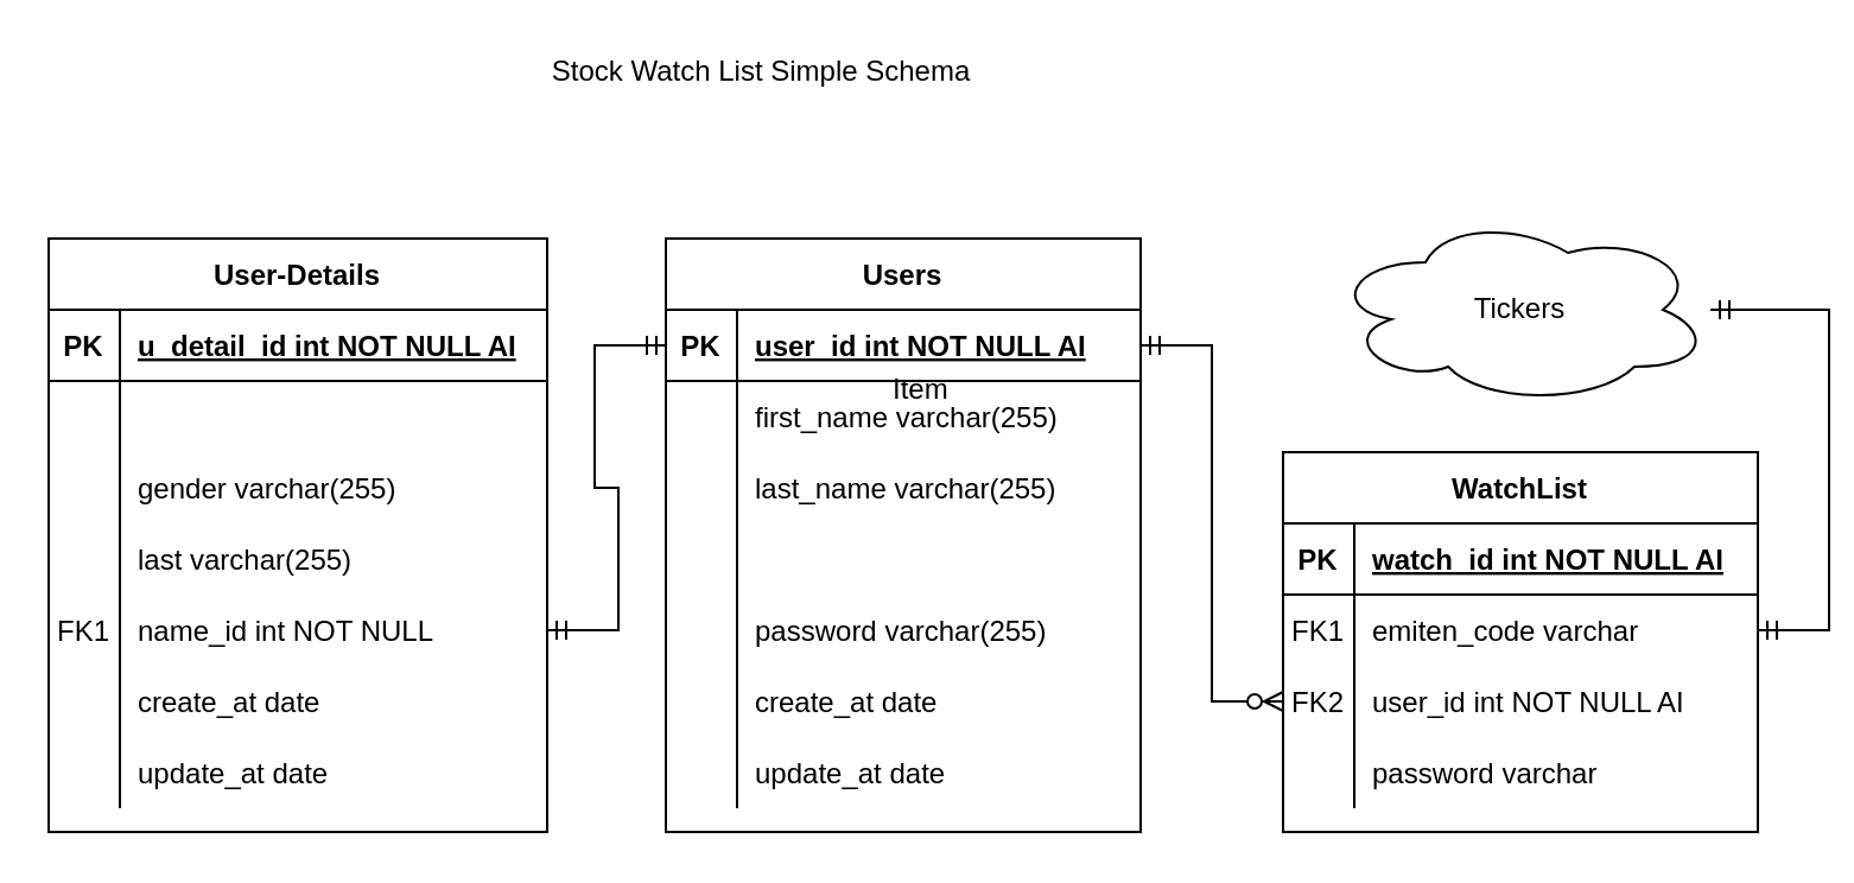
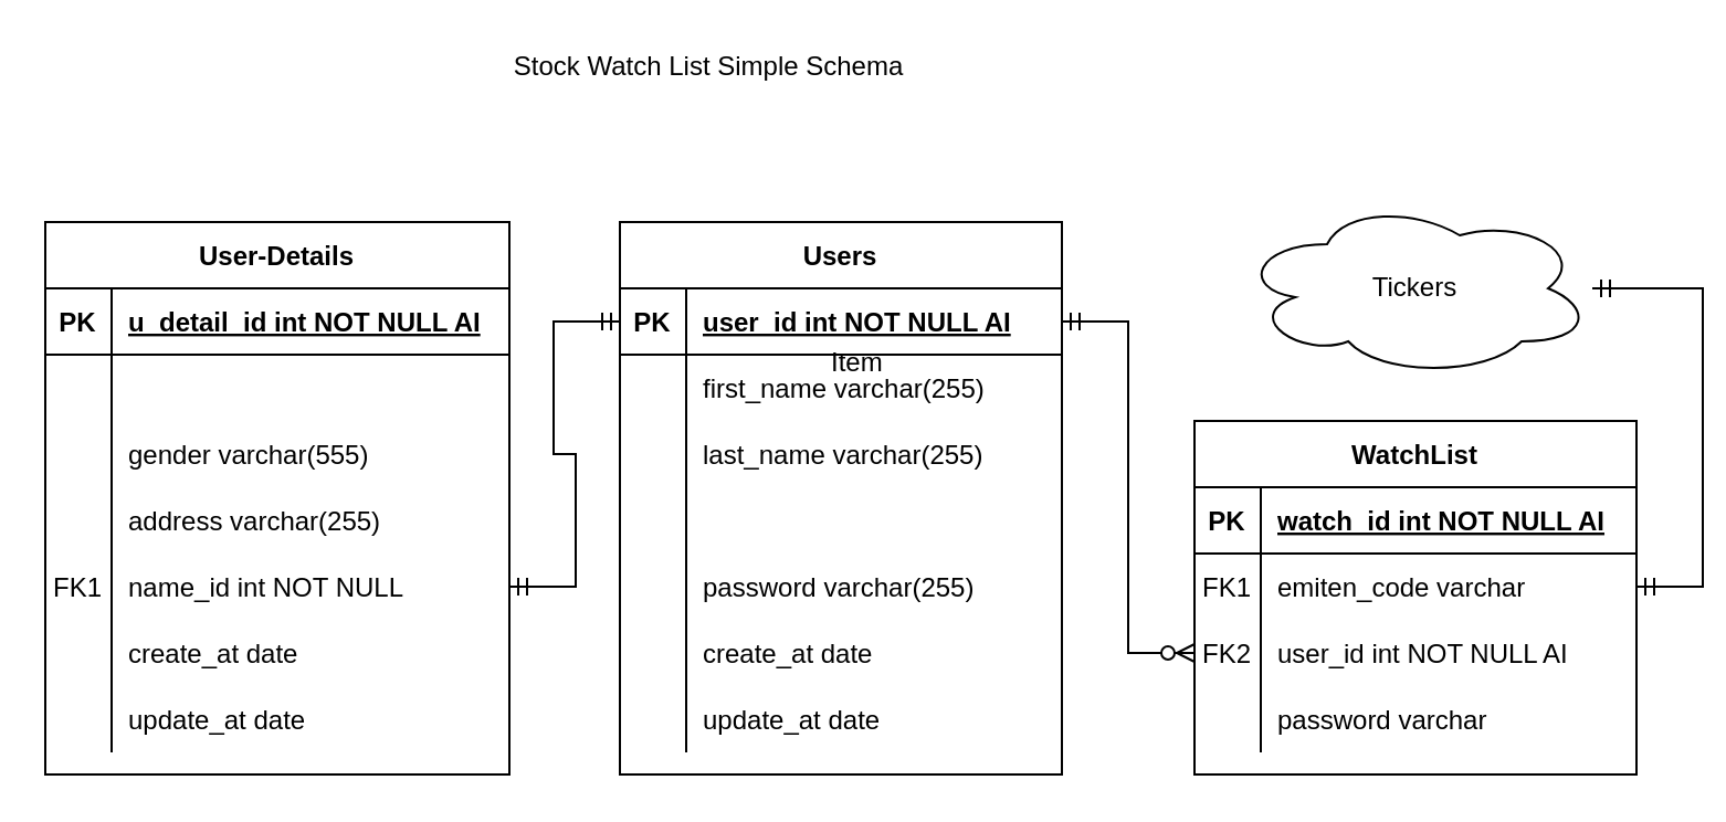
  <mxCell id="0" />
  <mxCell id="1" parent="0" />
  <mxCell id="2" value="Users" style="shape=table;startSize=30;container=1;collapsible=1;childLayout=tableLayout;fixedRows=1;rowLines=0;fontStyle=1;align=center;resizeLast=1;" parent="1" vertex="1"><mxGeometry x="280" y="100" width="200" height="250" as="geometry" /></mxCell>
  <mxCell id="3" value="" style="shape=partialRectangle;collapsible=0;dropTarget=0;pointerEvents=0;fillColor=none;top=0;left=0;bottom=1;right=0;points=[[0,0.5],[1,0.5]];portConstraint=eastwest;" parent="2" vertex="1"><mxGeometry y="30" width="200" height="30" as="geometry" /></mxCell>
  <mxCell id="4" value="PK" style="shape=partialRectangle;connectable=0;fillColor=none;top=0;left=0;bottom=0;right=0;fontStyle=1;overflow=hidden;" parent="3" vertex="1"><mxGeometry width="30" height="30" as="geometry" /></mxCell>
  <mxCell id="5" value="user_id int NOT NULL AI" style="shape=partialRectangle;connectable=0;fillColor=none;top=0;left=0;bottom=0;right=0;align=left;spacingLeft=6;fontStyle=5;overflow=hidden;" parent="3" vertex="1"><mxGeometry x="30" width="170" height="30" as="geometry" /></mxCell>
  <mxCell id="6" value="" style="shape=partialRectangle;collapsible=0;dropTarget=0;pointerEvents=0;fillColor=none;top=0;left=0;bottom=0;right=0;points=[[0,0.5],[1,0.5]];portConstraint=eastwest;" parent="2" vertex="1"><mxGeometry y="60" width="200" height="30" as="geometry" /></mxCell>
  <mxCell id="7" value="" style="shape=partialRectangle;connectable=0;fillColor=none;top=0;left=0;bottom=0;right=0;editable=1;overflow=hidden;" parent="6" vertex="1"><mxGeometry width="30" height="30" as="geometry" /></mxCell>
  <mxCell id="8" value="first_name varchar(255)" style="shape=partialRectangle;connectable=0;fillColor=none;top=0;left=0;bottom=0;right=0;align=left;spacingLeft=6;overflow=hidden;" parent="6" vertex="1"><mxGeometry x="30" width="170" height="30" as="geometry" /></mxCell>
  <mxCell id="9" value="" style="shape=partialRectangle;collapsible=0;dropTarget=0;pointerEvents=0;fillColor=none;top=0;left=0;bottom=0;right=0;points=[[0,0.5],[1,0.5]];portConstraint=eastwest;" parent="2" vertex="1"><mxGeometry y="90" width="200" height="30" as="geometry" /></mxCell>
  <mxCell id="10" value="" style="shape=partialRectangle;connectable=0;fillColor=none;top=0;left=0;bottom=0;right=0;editable=1;overflow=hidden;" parent="9" vertex="1"><mxGeometry width="30" height="30" as="geometry" /></mxCell>
  <mxCell id="11" value="last_name varchar(255)" style="shape=partialRectangle;connectable=0;fillColor=none;top=0;left=0;bottom=0;right=0;align=left;spacingLeft=6;overflow=hidden;" parent="9" vertex="1"><mxGeometry x="30" width="170" height="30" as="geometry" /></mxCell>
  <mxCell id="12" value="" style="shape=partialRectangle;collapsible=0;dropTarget=0;pointerEvents=0;fillColor=none;top=0;left=0;bottom=0;right=0;points=[[0,0.5],[1,0.5]];portConstraint=eastwest;" parent="2" vertex="1"><mxGeometry y="120" width="200" height="30" as="geometry" /></mxCell>
  <mxCell id="13" value="" style="shape=partialRectangle;connectable=0;fillColor=none;top=0;left=0;bottom=0;right=0;editable=1;overflow=hidden;" parent="12" vertex="1"><mxGeometry width="30" height="30" as="geometry" /></mxCell>
  <mxCell id="14" value="" style="shape=partialRectangle;collapsible=0;dropTarget=0;pointerEvents=0;fillColor=none;top=0;left=0;bottom=0;right=0;points=[[0,0.5],[1,0.5]];portConstraint=eastwest;" vertex="1" parent="2"><mxGeometry y="150" width="200" height="30" as="geometry" /></mxCell>
  <mxCell id="15" value="" style="shape=partialRectangle;connectable=0;fillColor=none;top=0;left=0;bottom=0;right=0;editable=1;overflow=hidden;" vertex="1" parent="14"><mxGeometry width="30" height="30" as="geometry" /></mxCell>
  <mxCell id="16" value="password varchar(255)" style="shape=partialRectangle;connectable=0;fillColor=none;top=0;left=0;bottom=0;right=0;align=left;spacingLeft=6;overflow=hidden;" vertex="1" parent="14"><mxGeometry x="30" width="170" height="30" as="geometry" /></mxCell>
  <mxCell id="17" value="" style="shape=partialRectangle;collapsible=0;dropTarget=0;pointerEvents=0;fillColor=none;top=0;left=0;bottom=0;right=0;points=[[0,0.5],[1,0.5]];portConstraint=eastwest;" vertex="1" parent="2"><mxGeometry y="180" width="200" height="30" as="geometry" /></mxCell>
  <mxCell id="18" value="" style="shape=partialRectangle;connectable=0;fillColor=none;top=0;left=0;bottom=0;right=0;editable=1;overflow=hidden;" vertex="1" parent="17"><mxGeometry width="30" height="30" as="geometry" /></mxCell>
  <mxCell id="19" value="create_at date" style="shape=partialRectangle;connectable=0;fillColor=none;top=0;left=0;bottom=0;right=0;align=left;spacingLeft=6;overflow=hidden;" vertex="1" parent="17"><mxGeometry x="30" width="170" height="30" as="geometry" /></mxCell>
  <mxCell id="20" value="" style="shape=partialRectangle;collapsible=0;dropTarget=0;pointerEvents=0;fillColor=none;top=0;left=0;bottom=0;right=0;points=[[0,0.5],[1,0.5]];portConstraint=eastwest;" vertex="1" parent="2"><mxGeometry y="210" width="200" height="30" as="geometry" /></mxCell>
  <mxCell id="21" value="" style="shape=partialRectangle;connectable=0;fillColor=none;top=0;left=0;bottom=0;right=0;editable=1;overflow=hidden;" vertex="1" parent="20"><mxGeometry width="30" height="30" as="geometry" /></mxCell>
  <mxCell id="22" value="update_at date" style="shape=partialRectangle;connectable=0;fillColor=none;top=0;left=0;bottom=0;right=0;align=left;spacingLeft=6;overflow=hidden;" vertex="1" parent="20"><mxGeometry x="30" width="170" height="30" as="geometry" /></mxCell>
  <mxCell id="23" value="User-Details" style="shape=table;startSize=30;container=1;collapsible=1;childLayout=tableLayout;fixedRows=1;rowLines=0;fontStyle=1;align=center;resizeLast=1;" vertex="1" parent="1"><mxGeometry x="20" y="100" width="210" height="250" as="geometry" /></mxCell>
  <mxCell id="24" value="" style="shape=partialRectangle;collapsible=0;dropTarget=0;pointerEvents=0;fillColor=none;top=0;left=0;bottom=1;right=0;points=[[0,0.5],[1,0.5]];portConstraint=eastwest;" vertex="1" parent="23"><mxGeometry y="30" width="210" height="30" as="geometry" /></mxCell>
  <mxCell id="25" value="PK" style="shape=partialRectangle;connectable=0;fillColor=none;top=0;left=0;bottom=0;right=0;fontStyle=1;overflow=hidden;" vertex="1" parent="24"><mxGeometry width="30" height="30" as="geometry" /></mxCell>
  <mxCell id="26" value="u_detail_id int NOT NULL AI" style="shape=partialRectangle;connectable=0;fillColor=none;top=0;left=0;bottom=0;right=0;align=left;spacingLeft=6;fontStyle=5;overflow=hidden;" vertex="1" parent="24"><mxGeometry x="30" width="180" height="30" as="geometry" /></mxCell>
  <mxCell id="27" value="" style="shape=partialRectangle;collapsible=0;dropTarget=0;pointerEvents=0;fillColor=none;top=0;left=0;bottom=0;right=0;points=[[0,0.5],[1,0.5]];portConstraint=eastwest;" vertex="1" parent="23"><mxGeometry y="60" width="210" height="30" as="geometry" /></mxCell>
  <mxCell id="28" value="" style="shape=partialRectangle;connectable=0;fillColor=none;top=0;left=0;bottom=0;right=0;editable=1;overflow=hidden;" vertex="1" parent="27"><mxGeometry width="30" height="30" as="geometry" /></mxCell>
  <mxCell id="29" value="" style="shape=partialRectangle;collapsible=0;dropTarget=0;pointerEvents=0;fillColor=none;top=0;left=0;bottom=0;right=0;points=[[0,0.5],[1,0.5]];portConstraint=eastwest;" vertex="1" parent="23"><mxGeometry y="90" width="210" height="30" as="geometry" /></mxCell>
  <mxCell id="30" value="" style="shape=partialRectangle;connectable=0;fillColor=none;top=0;left=0;bottom=0;right=0;editable=1;overflow=hidden;" vertex="1" parent="29"><mxGeometry width="30" height="30" as="geometry" /></mxCell>
- <mxCell id="31" value="gender varchar(255)" style="shape=partialRectangle;connectable=0;fillColor=none;top=0;left=0;bottom=0;right=0;align=left;spacingLeft=6;overflow=hidden;" vertex="1" parent="29"><mxGeometry x="30" width="180" height="30" as="geometry" /></mxCell>
+ <mxCell id="31" value="gender varchar(555)" style="shape=partialRectangle;connectable=0;fillColor=none;top=0;left=0;bottom=0;right=0;align=left;spacingLeft=6;overflow=hidden;" vertex="1" parent="29"><mxGeometry x="30" width="180" height="30" as="geometry" /></mxCell>
  <mxCell id="32" value="" style="shape=partialRectangle;collapsible=0;dropTarget=0;pointerEvents=0;fillColor=none;top=0;left=0;bottom=0;right=0;points=[[0,0.5],[1,0.5]];portConstraint=eastwest;" vertex="1" parent="23"><mxGeometry y="120" width="210" height="30" as="geometry" /></mxCell>
  <mxCell id="33" value="" style="shape=partialRectangle;connectable=0;fillColor=none;top=0;left=0;bottom=0;right=0;editable=1;overflow=hidden;" vertex="1" parent="32"><mxGeometry width="30" height="30" as="geometry" /></mxCell>
- <mxCell id="34" value="last varchar(255) " style="shape=partialRectangle;connectable=0;fillColor=none;top=0;left=0;bottom=0;right=0;align=left;spacingLeft=6;overflow=hidden;" vertex="1" parent="32"><mxGeometry x="30" width="180" height="30" as="geometry" /></mxCell>
+ <mxCell id="34" value="address varchar(255) " style="shape=partialRectangle;connectable=0;fillColor=none;top=0;left=0;bottom=0;right=0;align=left;spacingLeft=6;overflow=hidden;" vertex="1" parent="32"><mxGeometry x="30" width="180" height="30" as="geometry" /></mxCell>
  <mxCell id="35" value="" style="shape=partialRectangle;collapsible=0;dropTarget=0;pointerEvents=0;fillColor=none;top=0;left=0;bottom=0;right=0;points=[[0,0.5],[1,0.5]];portConstraint=eastwest;" vertex="1" parent="23"><mxGeometry y="150" width="210" height="30" as="geometry" /></mxCell>
  <mxCell id="36" value="FK1" style="shape=partialRectangle;connectable=0;fillColor=none;top=0;left=0;bottom=0;right=0;editable=1;overflow=hidden;" vertex="1" parent="35"><mxGeometry width="30" height="30" as="geometry" /></mxCell>
  <mxCell id="37" value="name_id int NOT NULL" style="shape=partialRectangle;connectable=0;fillColor=none;top=0;left=0;bottom=0;right=0;align=left;spacingLeft=6;overflow=hidden;" vertex="1" parent="35"><mxGeometry x="30" width="180" height="30" as="geometry" /></mxCell>
  <mxCell id="38" value="" style="shape=partialRectangle;collapsible=0;dropTarget=0;pointerEvents=0;fillColor=none;top=0;left=0;bottom=0;right=0;points=[[0,0.5],[1,0.5]];portConstraint=eastwest;" vertex="1" parent="23"><mxGeometry y="180" width="210" height="30" as="geometry" /></mxCell>
  <mxCell id="39" value="" style="shape=partialRectangle;connectable=0;fillColor=none;top=0;left=0;bottom=0;right=0;editable=1;overflow=hidden;" vertex="1" parent="38"><mxGeometry width="30" height="30" as="geometry" /></mxCell>
  <mxCell id="40" value="create_at date" style="shape=partialRectangle;connectable=0;fillColor=none;top=0;left=0;bottom=0;right=0;align=left;spacingLeft=6;overflow=hidden;" vertex="1" parent="38"><mxGeometry x="30" width="180" height="30" as="geometry" /></mxCell>
  <mxCell id="41" value="" style="shape=partialRectangle;collapsible=0;dropTarget=0;pointerEvents=0;fillColor=none;top=0;left=0;bottom=0;right=0;points=[[0,0.5],[1,0.5]];portConstraint=eastwest;" vertex="1" parent="23"><mxGeometry y="210" width="210" height="30" as="geometry" /></mxCell>
  <mxCell id="42" value="" style="shape=partialRectangle;connectable=0;fillColor=none;top=0;left=0;bottom=0;right=0;editable=1;overflow=hidden;" vertex="1" parent="41"><mxGeometry width="30" height="30" as="geometry" /></mxCell>
  <mxCell id="43" value="update_at date" style="shape=partialRectangle;connectable=0;fillColor=none;top=0;left=0;bottom=0;right=0;align=left;spacingLeft=6;overflow=hidden;" vertex="1" parent="41"><mxGeometry x="30" width="180" height="30" as="geometry" /></mxCell>
  <mxCell id="44" value="WatchList" style="shape=table;startSize=30;container=1;collapsible=1;childLayout=tableLayout;fixedRows=1;rowLines=0;fontStyle=1;align=center;resizeLast=1;" vertex="1" parent="1"><mxGeometry x="540" y="190" width="200" height="160" as="geometry" /></mxCell>
  <mxCell id="45" value="" style="shape=partialRectangle;collapsible=0;dropTarget=0;pointerEvents=0;fillColor=none;top=0;left=0;bottom=1;right=0;points=[[0,0.5],[1,0.5]];portConstraint=eastwest;" vertex="1" parent="44"><mxGeometry y="30" width="200" height="30" as="geometry" /></mxCell>
  <mxCell id="46" value="PK" style="shape=partialRectangle;connectable=0;fillColor=none;top=0;left=0;bottom=0;right=0;fontStyle=1;overflow=hidden;" vertex="1" parent="45"><mxGeometry width="30" height="30" as="geometry" /></mxCell>
  <mxCell id="47" value="watch_id int NOT NULL AI" style="shape=partialRectangle;connectable=0;fillColor=none;top=0;left=0;bottom=0;right=0;align=left;spacingLeft=6;fontStyle=5;overflow=hidden;" vertex="1" parent="45"><mxGeometry x="30" width="170" height="30" as="geometry" /></mxCell>
  <mxCell id="48" value="" style="shape=partialRectangle;collapsible=0;dropTarget=0;pointerEvents=0;fillColor=none;top=0;left=0;bottom=0;right=0;points=[[0,0.5],[1,0.5]];portConstraint=eastwest;" vertex="1" parent="44"><mxGeometry y="60" width="200" height="30" as="geometry" /></mxCell>
  <mxCell id="49" value="FK1" style="shape=partialRectangle;connectable=0;fillColor=none;top=0;left=0;bottom=0;right=0;editable=1;overflow=hidden;" vertex="1" parent="48"><mxGeometry width="30" height="30" as="geometry" /></mxCell>
  <mxCell id="50" value="emiten_code varchar" style="shape=partialRectangle;connectable=0;fillColor=none;top=0;left=0;bottom=0;right=0;align=left;spacingLeft=6;overflow=hidden;" vertex="1" parent="48"><mxGeometry x="30" width="170" height="30" as="geometry" /></mxCell>
  <mxCell id="51" value="" style="shape=partialRectangle;collapsible=0;dropTarget=0;pointerEvents=0;fillColor=none;top=0;left=0;bottom=0;right=0;points=[[0,0.5],[1,0.5]];portConstraint=eastwest;" vertex="1" parent="44"><mxGeometry y="90" width="200" height="30" as="geometry" /></mxCell>
  <mxCell id="52" value="FK2" style="shape=partialRectangle;connectable=0;fillColor=none;top=0;left=0;bottom=0;right=0;editable=1;overflow=hidden;" vertex="1" parent="51"><mxGeometry width="30" height="30" as="geometry" /></mxCell>
  <mxCell id="53" value="user_id int NOT NULL AI" style="shape=partialRectangle;connectable=0;fillColor=none;top=0;left=0;bottom=0;right=0;align=left;spacingLeft=6;overflow=hidden;" vertex="1" parent="51"><mxGeometry x="30" width="170" height="30" as="geometry" /></mxCell>
  <mxCell id="54" value="" style="shape=partialRectangle;collapsible=0;dropTarget=0;pointerEvents=0;fillColor=none;top=0;left=0;bottom=0;right=0;points=[[0,0.5],[1,0.5]];portConstraint=eastwest;" vertex="1" parent="44"><mxGeometry y="120" width="200" height="30" as="geometry" /></mxCell>
  <mxCell id="55" value="" style="shape=partialRectangle;connectable=0;fillColor=none;top=0;left=0;bottom=0;right=0;editable=1;overflow=hidden;" vertex="1" parent="54"><mxGeometry width="30" height="30" as="geometry" /></mxCell>
  <mxCell id="56" value="password varchar" style="shape=partialRectangle;connectable=0;fillColor=none;top=0;left=0;bottom=0;right=0;align=left;spacingLeft=6;overflow=hidden;" vertex="1" parent="54"><mxGeometry x="30" width="170" height="30" as="geometry" /></mxCell>
  <mxCell id="57" value="Tickers" style="ellipse;shape=cloud;whiteSpace=wrap;html=1;align=center;" vertex="1" parent="1"><mxGeometry x="560" y="90" width="160" height="80" as="geometry" /></mxCell>
  <mxCell id="58" value="" style="edgeStyle=entityRelationEdgeStyle;fontSize=12;html=1;endArrow=ERmandOne;startArrow=ERmandOne;rounded=0;" edge="1" parent="1" source="35" target="3"><mxGeometry width="100" height="100" relative="1" as="geometry"><mxPoint x="190" y="290" as="sourcePoint" /><mxPoint x="290" y="190" as="targetPoint" /></mxGeometry></mxCell>
  <mxCell id="59" value="" style="edgeStyle=entityRelationEdgeStyle;fontSize=12;html=1;endArrow=ERzeroToMany;startArrow=ERmandOne;rounded=0;" edge="1" parent="1" source="3" target="51"><mxGeometry width="100" height="100" relative="1" as="geometry"><mxPoint x="480" y="90" as="sourcePoint" /><mxPoint x="580" y="-10" as="targetPoint" /></mxGeometry></mxCell>
  <mxCell id="60" value="" style="edgeStyle=entityRelationEdgeStyle;fontSize=12;html=1;endArrow=ERmandOne;startArrow=ERmandOne;rounded=0;" edge="1" parent="1" source="48" target="57"><mxGeometry width="100" height="100" relative="1" as="geometry"><mxPoint x="700" y="250" as="sourcePoint" /><mxPoint x="800" y="150" as="targetPoint" /></mxGeometry></mxCell>
  <mxCell id="61" value="Item" style="text;strokeColor=none;fillColor=none;spacingLeft=4;spacingRight=4;overflow=hidden;rotatable=0;points=[[0,0.5],[1,0.5]];portConstraint=eastwest;fontSize=12;" vertex="1" parent="1"><mxGeometry x="370" y="150" width="40" height="30" as="geometry" /></mxCell>
  <mxCell id="62" value="Stock Watch List Simple Schema" style="text;html=1;align=center;verticalAlign=middle;resizable=0;points=[];autosize=1;strokeColor=none;" vertex="1" parent="1"><mxGeometry x="225" y="20" width="190" height="20" as="geometry" /></mxCell>
